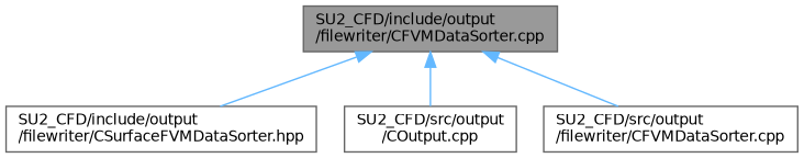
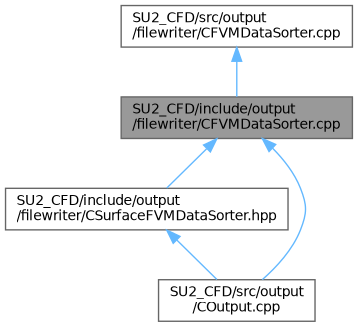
  digraph {
    node [color=grey40 fillcolor=white fontname=Helvetica fontsize=10 shape=box style=filled]
    edge [color=steelblue1 dir=back fontname=Helvetica fontsize=10 labelfontname=Helvetica labelfontsize=10 style=solid]
    n1 [color=gray40 fillcolor=grey60 fontcolor=black height=0.2 label="SU2_CFD/include/output\l/filewriter/CFVMDataSorter.cpp" width=0.4]
    n2 [height=0.2 label="SU2_CFD/include/output\l/filewriter/CSurfaceFVMDataSorter.hpp" width=0.4]
    n3 [height=0.2 label="SU2_CFD/src/output\l/COutput.cpp" width=0.4]
    n4 [height=0.2 label="SU2_CFD/src/output\l/filewriter/CFVMDataSorter.cpp" width=0.4]
    n1 -> n2
    n1 -> n3
-   n1 -> n4
+   n4 -> n1
+   n2 -> n3
  }
